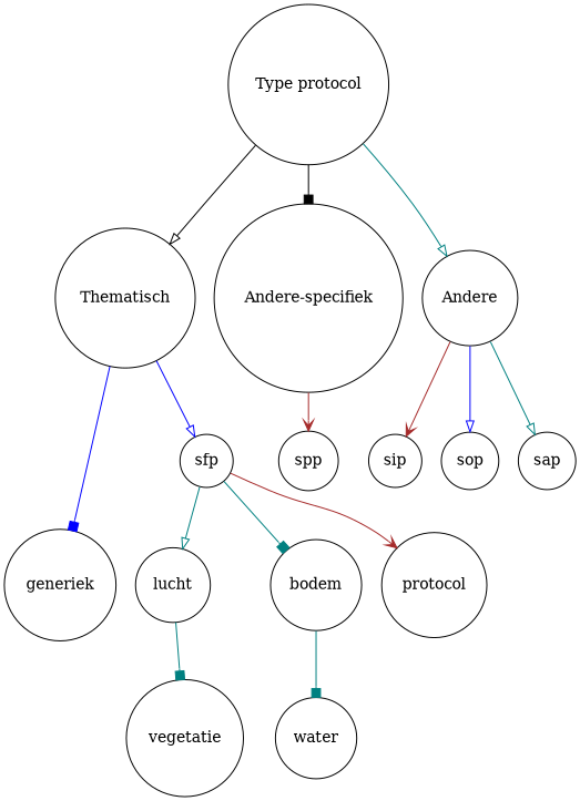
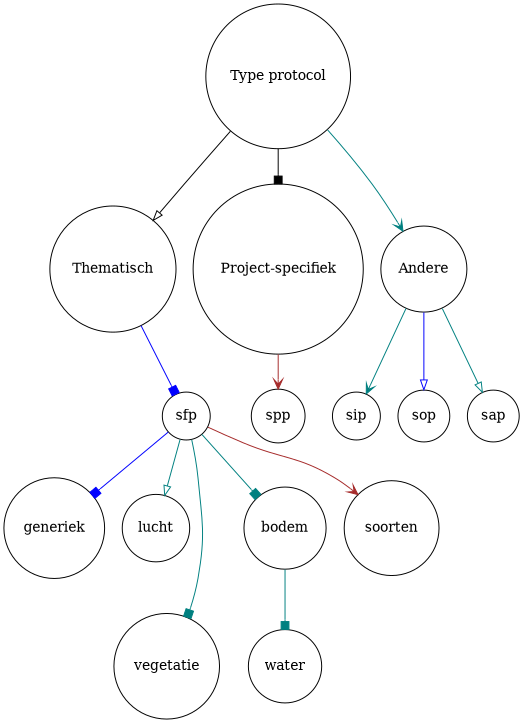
  digraph {
    node [shape=circle]
    edge [arrowhead=onormal color=teal]
    n1 [label="Type protocol"]
    n2 [label=Thematisch]
-   n3 [label="Andere-specifiek"]
+   n3 [label="Project-specifiek"]
    n4 [label=Andere]
    n5 [label=sfp]
    n6 [label=spp]
    n7 [label=sip]
    n8 [label=sop]
    n9 [label=sap]
    n10 [label=generiek]
    n11 [label=lucht]
    n12 [label=bodem]
    n13 [label=vegetatie]
-   n14 [label=protocol]
+   n14 [label=soorten]
    n15 [label=water]
    n1 -> n2 [color=black]
    n1 -> n3 [arrowhead=box color=black]
-   n1 -> n4
-   n2 -> n5 [color=blue]
+   n1 -> n4 [arrowhead=vee]
+   n2 -> n5 [arrowhead=box color=blue]
    n3 -> n6 [arrowhead=vee color=brown]
-   n4 -> n7 [arrowhead=vee color=brown]
+   n4 -> n7 [arrowhead=vee]
    n4 -> n8 [color=blue]
    n4 -> n9
-   n2 -> n10 [arrowhead=box color=blue]
+   n5 -> n10 [arrowhead=box color=blue]
    n5 -> n11
    n5 -> n12 [arrowhead=box]
-   n11 -> n13 [arrowhead=box]
+   n5 -> n13 [arrowhead=box]
    n5 -> n14 [arrowhead=vee color=brown]
    n12 -> n15 [arrowhead=box]
  }
